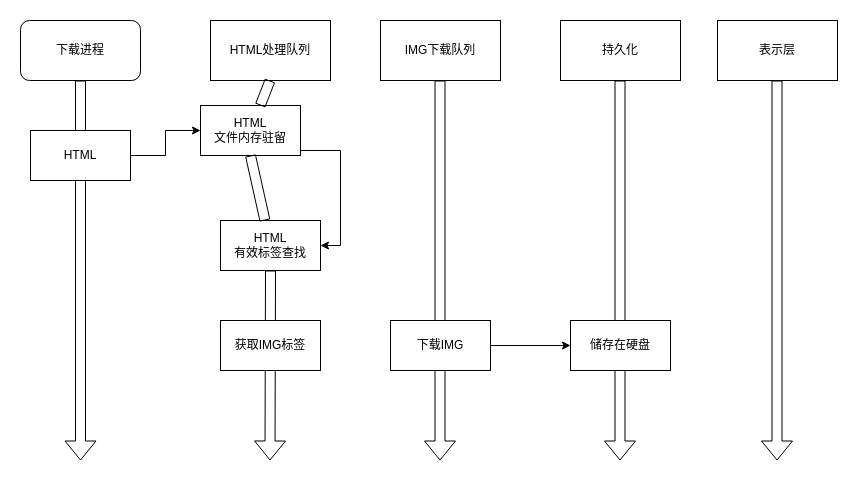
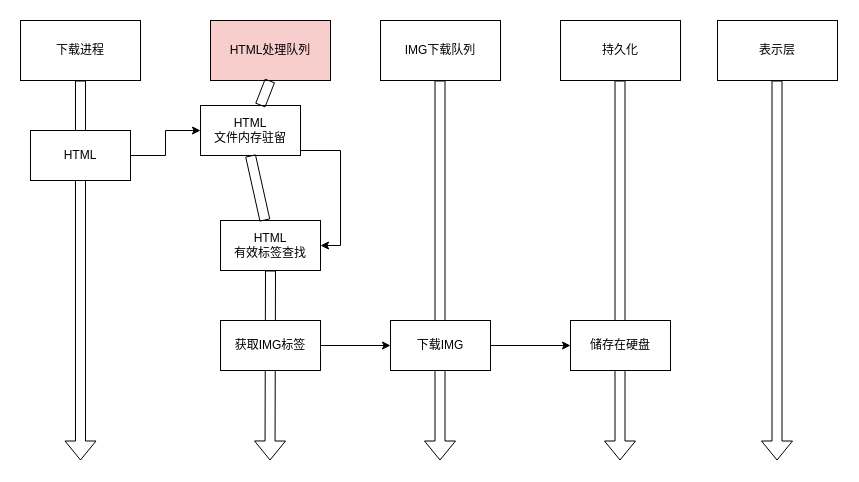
  <mxCell id="0" />
  <mxCell id="1" parent="0" />
- <mxCell id="2" value="下载进程" style="whiteSpace=wrap;html=1;rounded=1;" vertex="1" parent="1"><mxGeometry x="20" y="20" width="120" height="60" as="geometry" /></mxCell>
+ <mxCell id="2" value="下载进程" style="rounded=0;whiteSpace=wrap;html=1;" vertex="1" parent="1"><mxGeometry x="20" y="20" width="120" height="60" as="geometry" /></mxCell>
  <mxCell id="3" value="持久化" style="rounded=0;whiteSpace=wrap;html=1;" vertex="1" parent="1"><mxGeometry x="560" y="20" width="120" height="60" as="geometry" /></mxCell>
- <mxCell id="4" value="HTML处理队列" style="rounded=0;whiteSpace=wrap;html=1;" vertex="1" parent="1"><mxGeometry x="210" y="20" width="120" height="60" as="geometry" /></mxCell>
+ <mxCell id="4" value="HTML处理队列" style="rounded=0;whiteSpace=wrap;html=1;fillColor=#f8cecc;" vertex="1" parent="1"><mxGeometry x="210" y="20" width="120" height="60" as="geometry" /></mxCell>
  <mxCell id="5" value="" style="shape=flexArrow;endArrow=classic;html=1;rounded=0;exitX=0.5;exitY=1;exitDx=0;exitDy=0;" edge="1" parent="1" source="2"><mxGeometry width="50" height="50" relative="1" as="geometry"><mxPoint x="330" y="200" as="sourcePoint" /><mxPoint x="80" y="460" as="targetPoint" /></mxGeometry></mxCell>
  <mxCell id="6" style="edgeStyle=orthogonalEdgeStyle;rounded=0;orthogonalLoop=1;jettySize=auto;html=1;" edge="1" parent="1" source="7" target="11"><mxGeometry relative="1" as="geometry" /></mxCell>
  <mxCell id="7" value="HTML" style="rounded=0;whiteSpace=wrap;html=1;" vertex="1" parent="1"><mxGeometry x="30" y="130" width="100" height="50" as="geometry" /></mxCell>
  <mxCell id="8" value="IMG下载队列" style="rounded=0;whiteSpace=wrap;html=1;" vertex="1" parent="1"><mxGeometry x="380" y="20" width="120" height="60" as="geometry" /></mxCell>
  <mxCell id="9" value="" style="shape=flexArrow;endArrow=classic;html=1;rounded=0;exitX=0.5;exitY=1;exitDx=0;exitDy=0;startArrow=none;" edge="1" parent="1" source="13"><mxGeometry width="50" height="50" relative="1" as="geometry"><mxPoint x="269.5" y="80" as="sourcePoint" /><mxPoint x="269.5" y="460" as="targetPoint" /></mxGeometry></mxCell>
  <mxCell id="10" style="edgeStyle=orthogonalEdgeStyle;rounded=0;orthogonalLoop=1;jettySize=auto;html=1;entryX=1;entryY=0.5;entryDx=0;entryDy=0;" edge="1" parent="1" source="11" target="13"><mxGeometry relative="1" as="geometry"><Array as="points"><mxPoint x="340" y="150" /><mxPoint x="340" y="245" /></Array></mxGeometry></mxCell>
  <mxCell id="11" value="HTML&lt;br&gt;文件内存驻留" style="rounded=0;whiteSpace=wrap;html=1;" vertex="1" parent="1"><mxGeometry x="200" y="105" width="100" height="50" as="geometry" /></mxCell>
  <mxCell id="12" value="" style="shape=flexArrow;endArrow=none;html=1;rounded=0;exitX=0.5;exitY=1;exitDx=0;exitDy=0;" edge="1" parent="1" target="11"><mxGeometry width="50" height="50" relative="1" as="geometry"><mxPoint x="269.5" y="80" as="sourcePoint" /><mxPoint x="269.5" y="460" as="targetPoint" /></mxGeometry></mxCell>
  <mxCell id="13" value="HTML&lt;br&gt;有效标签查找" style="rounded=0;whiteSpace=wrap;html=1;" vertex="1" parent="1"><mxGeometry x="220" y="220" width="100" height="50" as="geometry" /></mxCell>
  <mxCell id="14" value="" style="shape=flexArrow;endArrow=none;html=1;rounded=0;exitX=0.5;exitY=1;exitDx=0;exitDy=0;startArrow=none;" edge="1" parent="1" source="11" target="13"><mxGeometry width="50" height="50" relative="1" as="geometry"><mxPoint x="270" y="180" as="sourcePoint" /><mxPoint x="269.5" y="460" as="targetPoint" /></mxGeometry></mxCell>
+ <mxCell id="15" style="edgeStyle=orthogonalEdgeStyle;rounded=0;orthogonalLoop=1;jettySize=auto;html=1;entryX=0;entryY=0.5;entryDx=0;entryDy=0;" edge="1" parent="1" source="16" target="19"><mxGeometry relative="1" as="geometry" /></mxCell>
  <mxCell id="16" value="获取IMG标签" style="rounded=0;whiteSpace=wrap;html=1;" vertex="1" parent="1"><mxGeometry x="220" y="320" width="100" height="50" as="geometry" /></mxCell>
  <mxCell id="17" value="" style="shape=flexArrow;endArrow=classic;html=1;rounded=0;exitX=0.5;exitY=1;exitDx=0;exitDy=0;" edge="1" parent="1"><mxGeometry width="50" height="50" relative="1" as="geometry"><mxPoint x="439.5" y="80" as="sourcePoint" /><mxPoint x="439.5" y="460" as="targetPoint" /></mxGeometry></mxCell>
  <mxCell id="18" style="edgeStyle=orthogonalEdgeStyle;rounded=0;orthogonalLoop=1;jettySize=auto;html=1;entryX=0;entryY=0.5;entryDx=0;entryDy=0;" edge="1" parent="1" source="19" target="21"><mxGeometry relative="1" as="geometry" /></mxCell>
  <mxCell id="19" value="下载IMG" style="rounded=0;whiteSpace=wrap;html=1;" vertex="1" parent="1"><mxGeometry x="390" y="320" width="100" height="50" as="geometry" /></mxCell>
  <mxCell id="20" value="" style="shape=flexArrow;endArrow=classic;html=1;rounded=0;exitX=0.5;exitY=1;exitDx=0;exitDy=0;" edge="1" parent="1"><mxGeometry width="50" height="50" relative="1" as="geometry"><mxPoint x="619.5" y="80" as="sourcePoint" /><mxPoint x="619.5" y="460" as="targetPoint" /></mxGeometry></mxCell>
  <mxCell id="21" value="储存在硬盘" style="rounded=0;whiteSpace=wrap;html=1;" vertex="1" parent="1"><mxGeometry x="570" y="320" width="100" height="50" as="geometry" /></mxCell>
  <mxCell id="22" value="表示层" style="rounded=0;whiteSpace=wrap;html=1;" vertex="1" parent="1"><mxGeometry x="717" y="20" width="120" height="60" as="geometry" /></mxCell>
  <mxCell id="23" value="" style="shape=flexArrow;endArrow=classic;html=1;rounded=0;exitX=0.5;exitY=1;exitDx=0;exitDy=0;" edge="1" parent="1"><mxGeometry width="50" height="50" relative="1" as="geometry"><mxPoint x="776.5" y="80" as="sourcePoint" /><mxPoint x="776.5" y="460" as="targetPoint" /></mxGeometry></mxCell>
